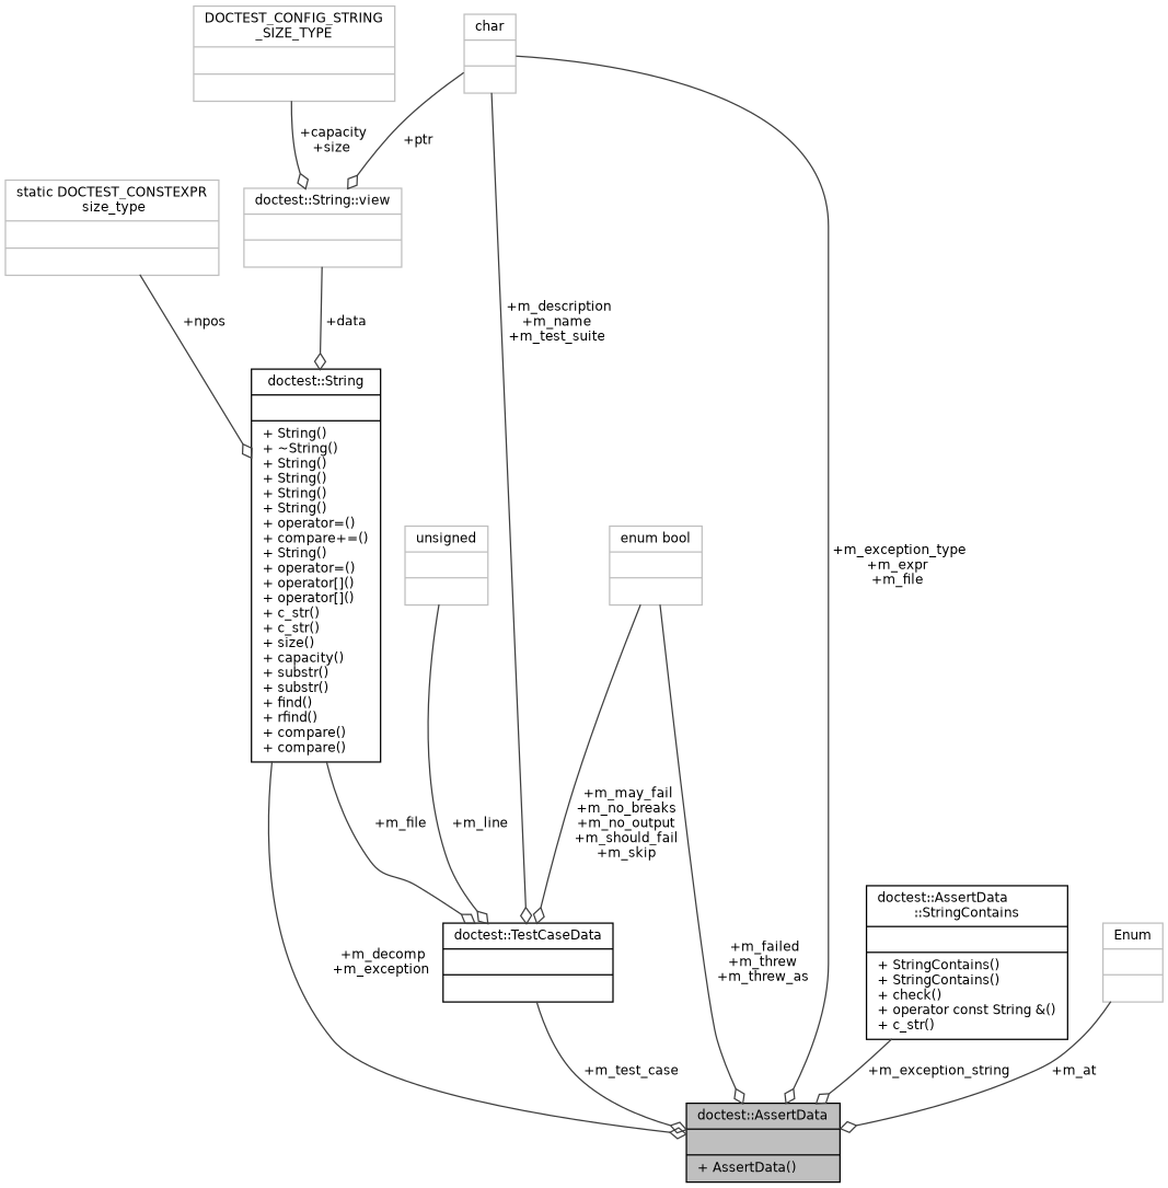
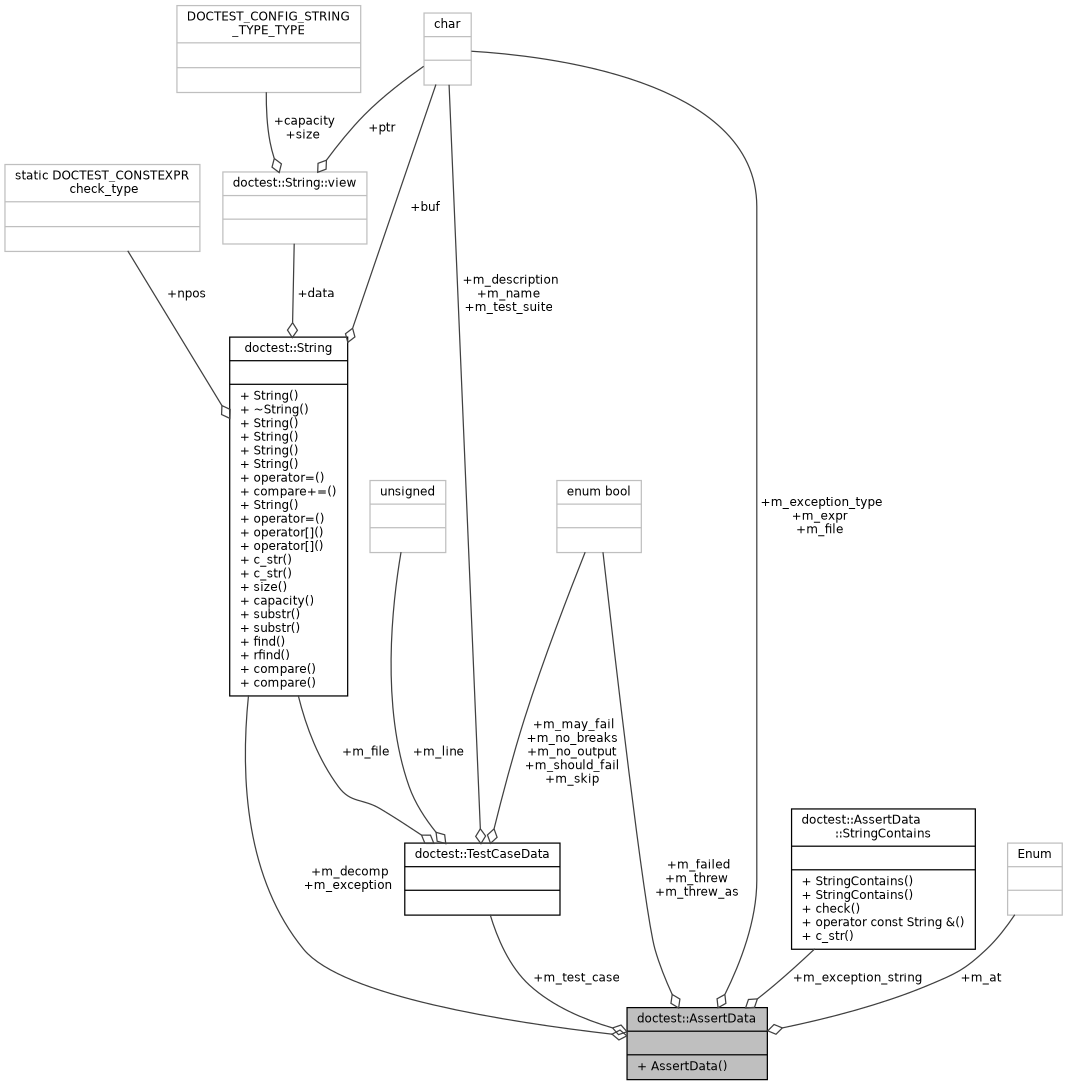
  digraph {
    node [color=grey75 fillcolor=white fontname=Helvetica fontsize=10 shape=record style=filled]
    edge [arrowhead=odiamond color=grey25 fontname=Helvetica fontsize=10 labelfontname=Helvetica labelfontsize=10 style=solid]
    n1 [color=black fillcolor=grey75 fontcolor=black height=0.2 label="{doctest::AssertData\n||+ AssertData()\l}" width=0.4]
    n2 [color=black height=0.2 label="{doctest::TestCaseData\n||}" width=0.4]
    n3 [height=0.2 label="{char\n||}" width=0.4]
    n4 [color=black height=0.2 label="{doctest::String\n||+ String()\l+ ~String()\l+ String()\l+ String()\l+ String()\l+ String()\l+ operator=()\l+ compare+=()\l+ String()\l+ operator=()\l+ operator[]()\l+ operator[]()\l+ c_str()\l+ c_str()\l+ size()\l+ capacity()\l+ substr()\l+ substr()\l+ find()\l+ rfind()\l+ compare()\l+ compare()\l}" width=0.4]
    n5 [height=0.2 label="{doctest::String::view\n||}" width=0.4]
-   n6 [height=0.2 label="{static DOCTEST_CONSTEXPR\l size_type\n||}" width=0.4]
-   n7 [height=0.2 label="{DOCTEST_CONFIG_STRING\l_SIZE_TYPE\n||}" width=0.4]
+   n6 [height=0.2 label="{static DOCTEST_CONSTEXPR\l check_type\n||}" width=0.4]
+   n7 [height=0.2 label="{DOCTEST_CONFIG_STRING\l_TYPE_TYPE\n||}" width=0.4]
    n8 [height=0.2 label="{enum bool\n||}" width=0.4]
    n9 [height=0.2 label="{unsigned\n||}" width=0.4]
    n10 [color=black height=0.2 label="{doctest::AssertData\l::StringContains\n||+ StringContains()\l+ StringContains()\l+ check()\l+ operator const String &()\l+ c_str()\l}" width=0.4]
    n11 [height=0.2 label="{Enum\n||}" width=0.4]
    n2 -> n1 [label=" +m_test_case"]
    n3 -> n1 [label=" +m_exception_type\n+m_expr\n+m_file"]
    n3 -> n2 [label=" +m_description\n+m_name\n+m_test_suite"]
+   n3 -> n4 [label=" +buf"]
    n3 -> n5 [label=" +ptr"]
    n4 -> n1 [label=" +m_decomp\n+m_exception"]
    n4 -> n2 [label=" +m_file"]
    n5 -> n4 [label=" +data"]
    n6 -> n4 [label=" +npos"]
    n7 -> n5 [label=" +capacity\n+size"]
    n8 -> n1 [label=" +m_failed\n+m_threw\n+m_threw_as"]
    n8 -> n2 [label=" +m_may_fail\n+m_no_breaks\n+m_no_output\n+m_should_fail\n+m_skip"]
    n9 -> n2 [label=" +m_line"]
    n10 -> n1 [label=" +m_exception_string"]
    n11 -> n1 [label=" +m_at"]
  }
